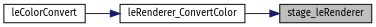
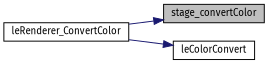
  digraph {
    fontname="Fira Sans"
    rankdir=LR
    node [color=black fillcolor=white fontname="Fira Sans" fontsize=10 shape=record style=filled]
    edge [color=midnightblue fontname="Fira Sans" fontsize=10 labelfontname=Helvetica labelfontsize=10 style=solid]
-   n1 [fillcolor=grey75 fontcolor=black height=0.2 label=stage_leRenderer width=0.4]
+   n1 [fillcolor=grey75 fontcolor=black height=0.2 label=stage_convertColor width=0.4]
    n2 [height=0.2 label=leRenderer_ConvertColor width=0.4]
    n3 [height=0.2 label=leColorConvert width=0.4]
    n2 -> n1
-   n3 -> n2
+   n2 -> n3
  }
